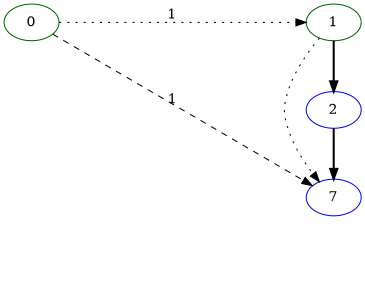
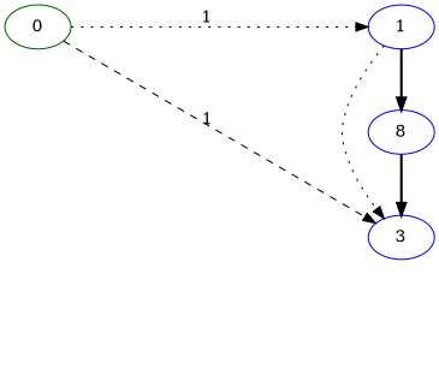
  digraph {
    nodesep=0.7
    rankdir=LR
    node [style=invis]
    edge [style=invis labeldistance=2.2]
    d [width=0.1]
    e [width=0.1]
-   1 [color=darkgreen style=""]
-   2 [color=blue style=""]
-   3 [color=blue label=7 style=""]
+   1 [color=blue style=""]
+   2 [color=blue label=8 style=""]
+   3 [color=blue style=""]
    b [width=0.1]
    a [width=0.1]
    0 [color=darkgreen style=""]
    c [width=0.1]
    subgraph sub_1 {
      rank=same
      d
    }
    subgraph sub_2 {
      rank=same
      e
      1
      2
      3
    }
    subgraph sub_3 {
      rank=same
      b
    }
    subgraph sub_4 {
      rank=same
      a
      0
    }
    subgraph sub_5 {
      rank=same
      c
    }
    d -> e [labeldistance=""]
    1 -> 2 [style=bold]
    1 -> 3 [style=dotted]
    2 -> 3 [style=bold]
    b -> c [labeldistance=""]
    a -> b [labeldistance=""]
    0 -> 1 [style=dotted weight=10 xlabel=1]
    0 -> 3 [labelfloat=true style=dashed xlabel=1]
    c -> d [labeldistance=""]
  }
